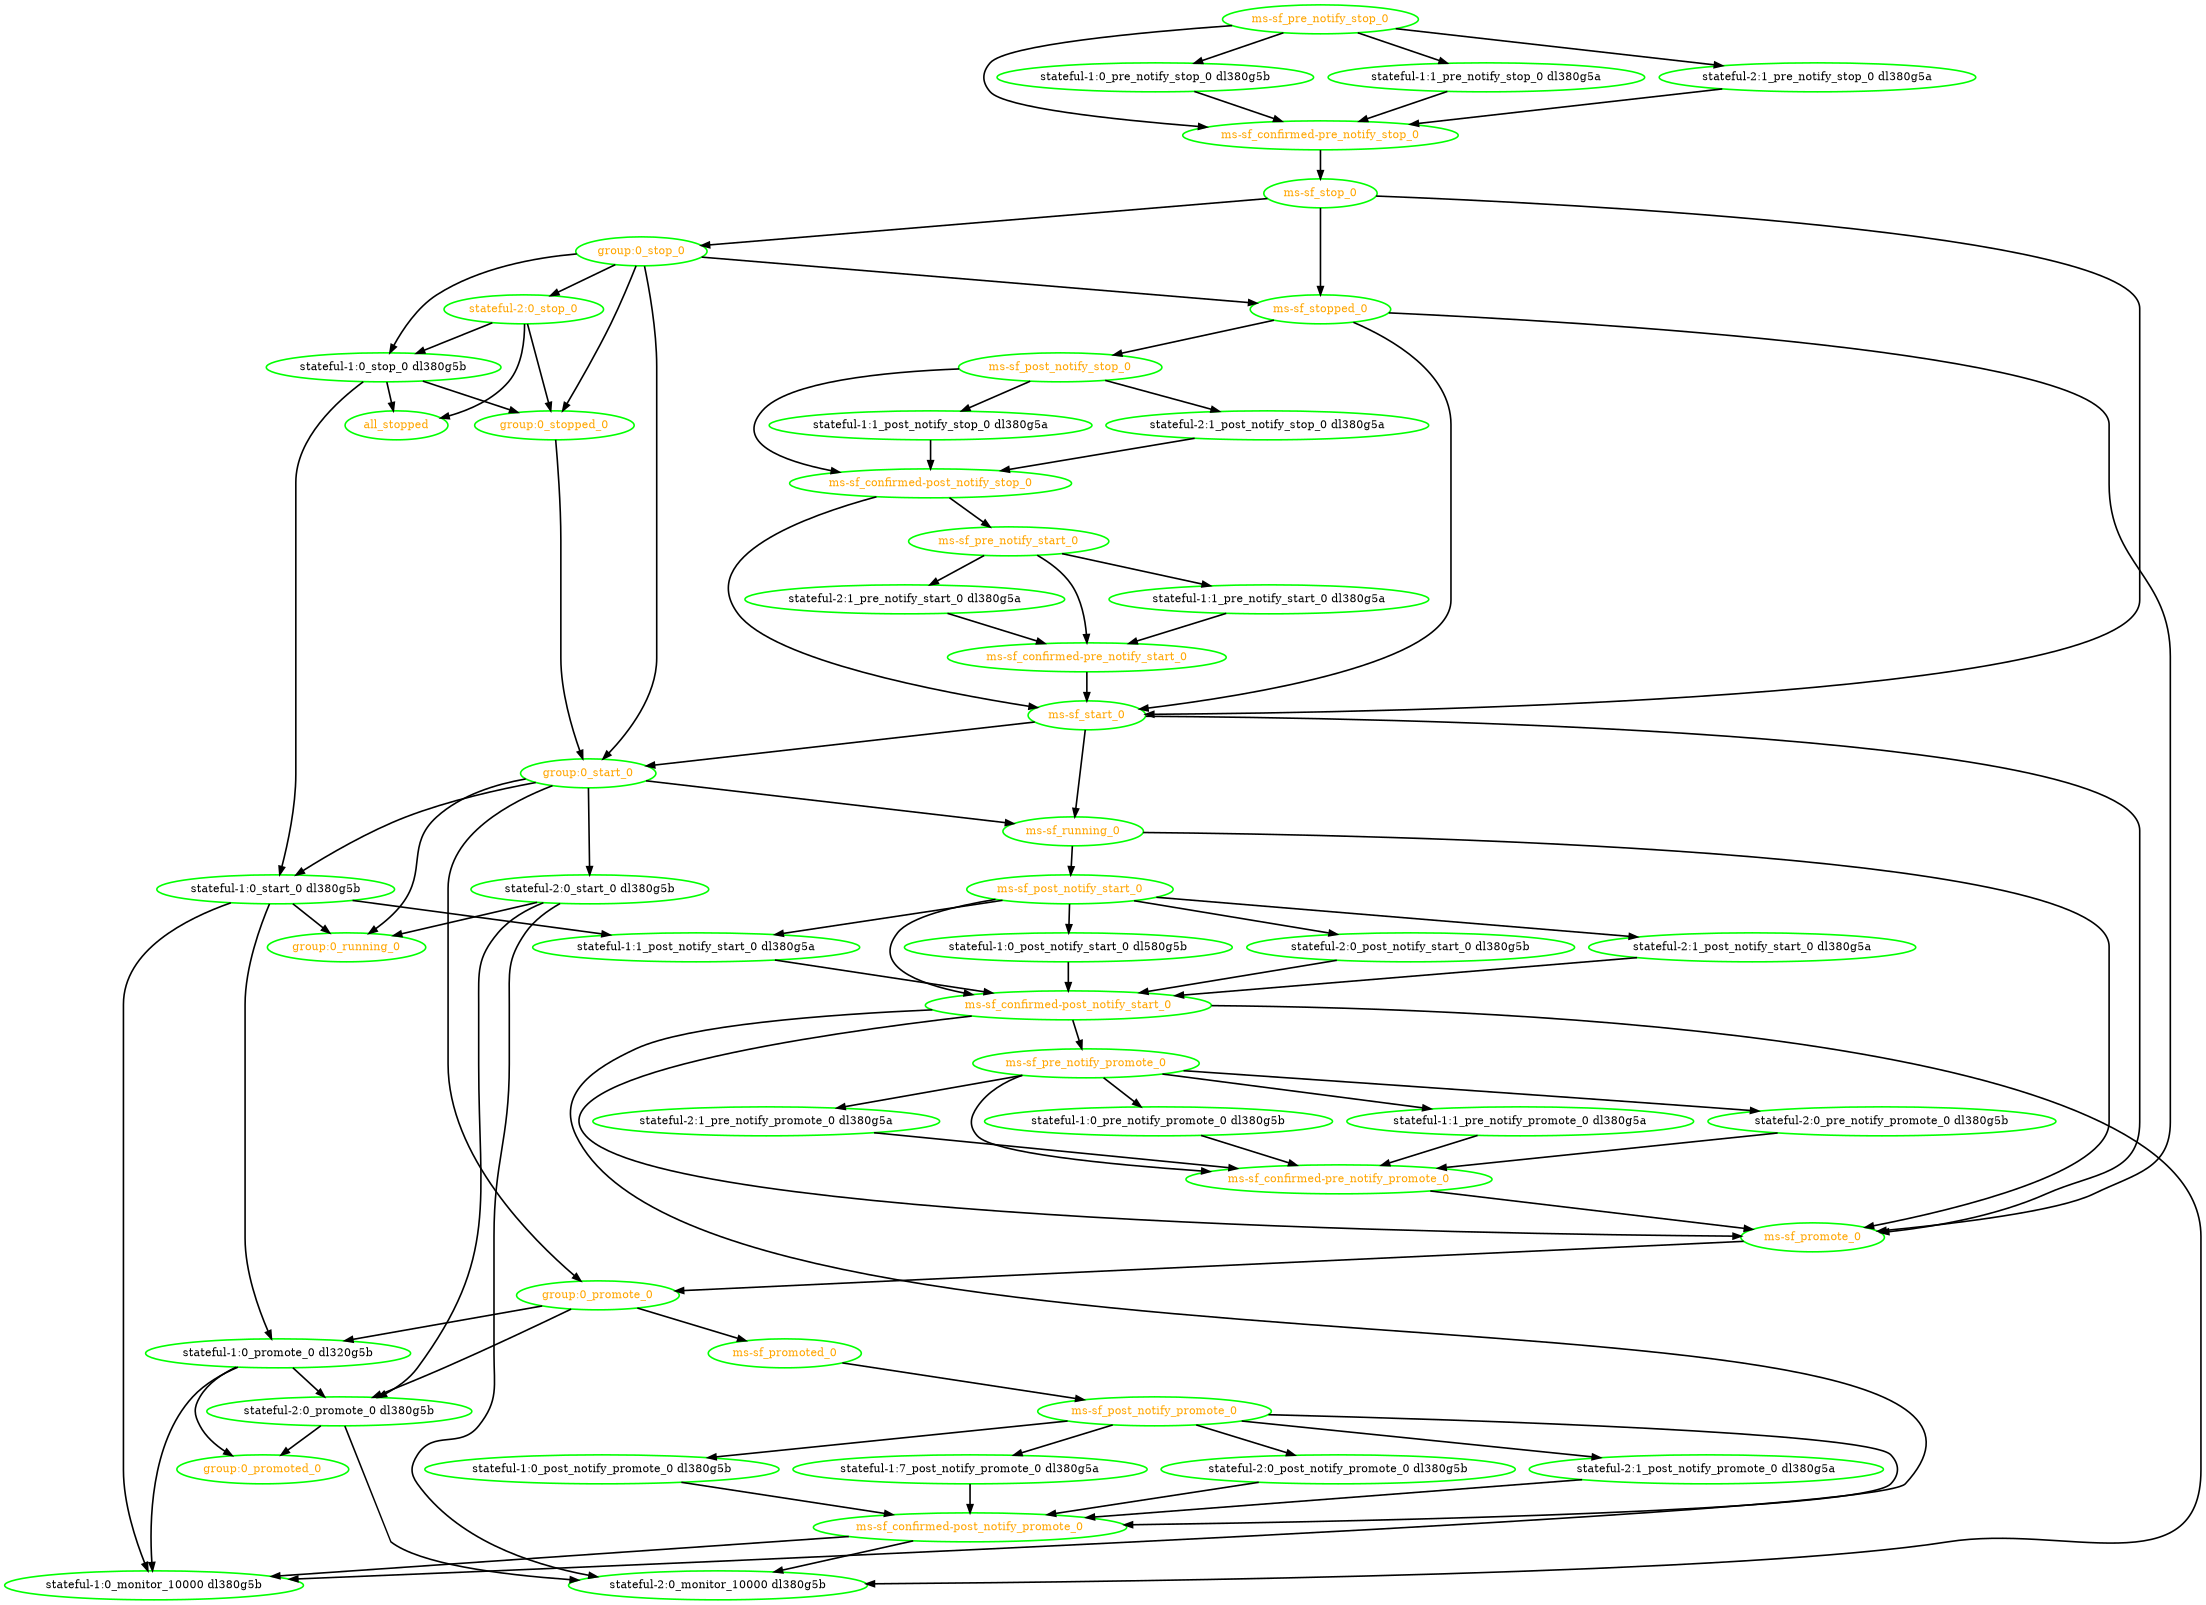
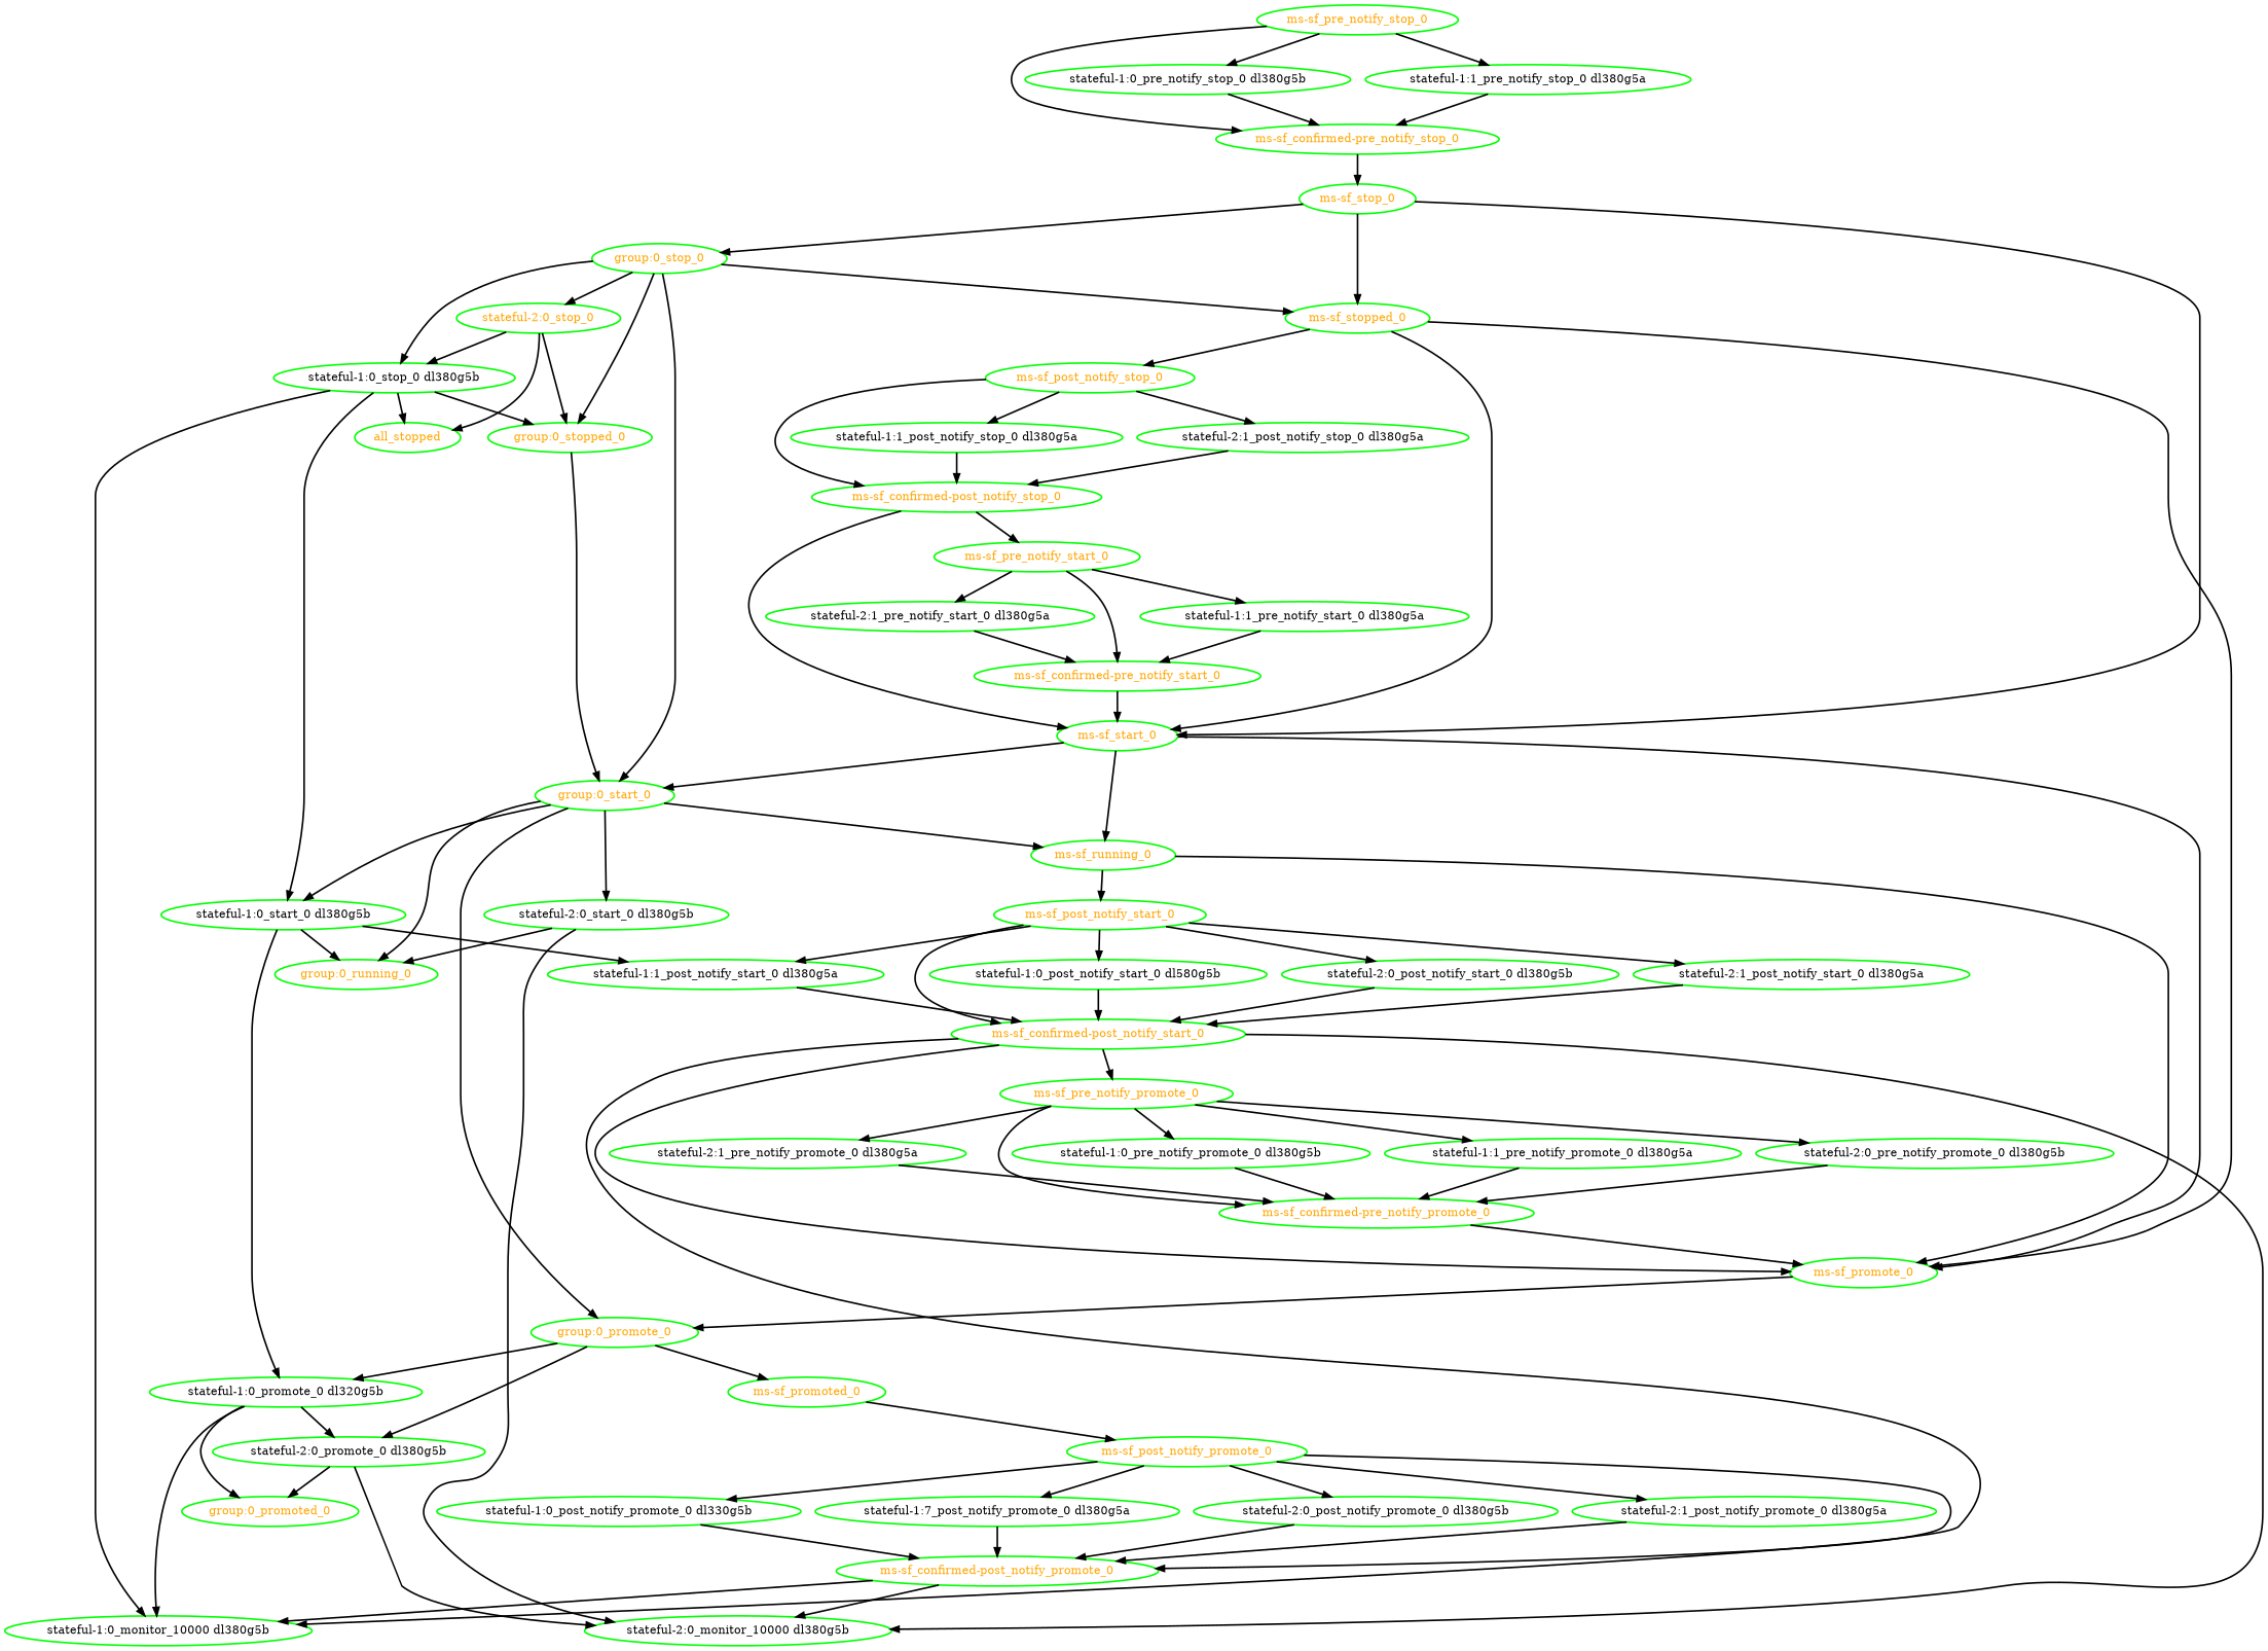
  digraph {
    node [color=green fontcolor=orange style=bold]
    edge [style=bold]
    "group:0_promote_0"
    "ms-sf_promoted_0"
    n3 [fontcolor=black label="stateful-1:0_promote_0 dl320g5b"]
    "stateful-2:0_promote_0 dl380g5b" [fontcolor=black]
    "ms-sf_post_notify_promote_0"
    "group:0_promoted_0"
    "stateful-1:0_monitor_10000 dl380g5b" [fontcolor=black]
    "stateful-2:0_monitor_10000 dl380g5b" [fontcolor=black]
    "ms-sf_confirmed-post_notify_promote_0"
-   "stateful-1:0_post_notify_promote_0 dl380g5b" [fontcolor=black]
+   "stateful-1:0_post_notify_promote_0 dl380g5b" [fontcolor=black label="stateful-1:0_post_notify_promote_0 dl330g5b"]
    n11 [fontcolor=black label="stateful-1:7_post_notify_promote_0 dl380g5a"]
    "stateful-2:0_post_notify_promote_0 dl380g5b" [fontcolor=black]
    "stateful-2:1_post_notify_promote_0 dl380g5a" [fontcolor=black]
    "group:0_start_0"
    "group:0_running_0"
    "ms-sf_running_0"
    "stateful-1:0_start_0 dl380g5b" [fontcolor=black]
    "stateful-2:0_start_0 dl380g5b" [fontcolor=black]
    "ms-sf_promote_0"
    "ms-sf_post_notify_start_0"
    "stateful-1:1_post_notify_start_0 dl380g5a" [fontcolor=black]
    "ms-sf_confirmed-post_notify_start_0"
    n23 [fontcolor=black label="stateful-1:0_post_notify_start_0 dl580g5b"]
    "stateful-2:0_post_notify_start_0 dl380g5b" [fontcolor=black]
    "stateful-2:1_post_notify_start_0 dl380g5a" [fontcolor=black]
    "group:0_stop_0"
    "group:0_stopped_0"
    "ms-sf_stopped_0"
    "stateful-1:0_stop_0 dl380g5b" [fontcolor=black]
    "stateful-2:0_stop_0"
    "ms-sf_start_0"
    "ms-sf_post_notify_stop_0"
    all_stopped
    "ms-sf_confirmed-post_notify_stop_0"
    "stateful-1:1_post_notify_stop_0 dl380g5a" [fontcolor=black]
    "stateful-2:1_post_notify_stop_0 dl380g5a" [fontcolor=black]
    "ms-sf_pre_notify_promote_0"
    "ms-sf_confirmed-pre_notify_promote_0"
    "stateful-1:0_pre_notify_promote_0 dl380g5b" [fontcolor=black]
    "stateful-1:1_pre_notify_promote_0 dl380g5a" [fontcolor=black]
    "stateful-2:0_pre_notify_promote_0 dl380g5b" [fontcolor=black]
    "stateful-2:1_pre_notify_promote_0 dl380g5a" [fontcolor=black]
    "ms-sf_pre_notify_start_0"
    "ms-sf_confirmed-pre_notify_start_0"
    "stateful-1:1_pre_notify_start_0 dl380g5a" [fontcolor=black]
    "stateful-2:1_pre_notify_start_0 dl380g5a" [fontcolor=black]
    "ms-sf_confirmed-pre_notify_stop_0"
    "ms-sf_stop_0"
    "ms-sf_pre_notify_stop_0"
    "stateful-1:0_pre_notify_stop_0 dl380g5b" [fontcolor=black]
    "stateful-1:1_pre_notify_stop_0 dl380g5a" [fontcolor=black]
-   "stateful-2:1_pre_notify_stop_0 dl380g5a" [fontcolor=black]
    "group:0_promote_0" -> "ms-sf_promoted_0"
    "group:0_promote_0" -> n3
    "group:0_promote_0" -> "stateful-2:0_promote_0 dl380g5b"
    "ms-sf_promoted_0" -> "ms-sf_post_notify_promote_0"
    n3 -> "stateful-2:0_promote_0 dl380g5b"
    n3 -> "group:0_promoted_0"
    n3 -> "stateful-1:0_monitor_10000 dl380g5b"
    "stateful-2:0_promote_0 dl380g5b" -> "group:0_promoted_0"
    "stateful-2:0_promote_0 dl380g5b" -> "stateful-2:0_monitor_10000 dl380g5b"
    "ms-sf_post_notify_promote_0" -> "ms-sf_confirmed-post_notify_promote_0"
    "ms-sf_post_notify_promote_0" -> "stateful-1:0_post_notify_promote_0 dl380g5b"
    "ms-sf_post_notify_promote_0" -> n11
    "ms-sf_post_notify_promote_0" -> "stateful-2:0_post_notify_promote_0 dl380g5b"
    "ms-sf_post_notify_promote_0" -> "stateful-2:1_post_notify_promote_0 dl380g5a"
    "ms-sf_confirmed-post_notify_promote_0" -> "stateful-1:0_monitor_10000 dl380g5b"
    "ms-sf_confirmed-post_notify_promote_0" -> "stateful-2:0_monitor_10000 dl380g5b"
    "stateful-1:0_post_notify_promote_0 dl380g5b" -> "ms-sf_confirmed-post_notify_promote_0"
    n11 -> "ms-sf_confirmed-post_notify_promote_0"
    "stateful-2:0_post_notify_promote_0 dl380g5b" -> "ms-sf_confirmed-post_notify_promote_0"
    "stateful-2:1_post_notify_promote_0 dl380g5a" -> "ms-sf_confirmed-post_notify_promote_0"
    "group:0_start_0" -> "group:0_promote_0"
    "group:0_start_0" -> "group:0_running_0"
    "group:0_start_0" -> "ms-sf_running_0"
    "group:0_start_0" -> "stateful-1:0_start_0 dl380g5b"
    "group:0_start_0" -> "stateful-2:0_start_0 dl380g5b"
    "ms-sf_running_0" -> "ms-sf_promote_0"
    "ms-sf_running_0" -> "ms-sf_post_notify_start_0"
    "stateful-1:0_start_0 dl380g5b" -> n3
-   "stateful-1:0_start_0 dl380g5b" -> "stateful-1:0_monitor_10000 dl380g5b"
+   "stateful-1:0_stop_0 dl380g5b" -> "stateful-1:0_monitor_10000 dl380g5b"
    "stateful-1:0_start_0 dl380g5b" -> "group:0_running_0"
    "stateful-1:0_start_0 dl380g5b" -> "stateful-1:1_post_notify_start_0 dl380g5a"
-   "stateful-2:0_start_0 dl380g5b" -> "stateful-2:0_promote_0 dl380g5b"
    "stateful-2:0_start_0 dl380g5b" -> "stateful-2:0_monitor_10000 dl380g5b"
    "stateful-2:0_start_0 dl380g5b" -> "group:0_running_0"
    "ms-sf_promote_0" -> "group:0_promote_0"
    "ms-sf_post_notify_start_0" -> "stateful-1:1_post_notify_start_0 dl380g5a"
    "ms-sf_post_notify_start_0" -> "ms-sf_confirmed-post_notify_start_0"
    "ms-sf_post_notify_start_0" -> n23
    "ms-sf_post_notify_start_0" -> "stateful-2:0_post_notify_start_0 dl380g5b"
    "ms-sf_post_notify_start_0" -> "stateful-2:1_post_notify_start_0 dl380g5a"
    "stateful-1:1_post_notify_start_0 dl380g5a" -> "ms-sf_confirmed-post_notify_start_0"
    "ms-sf_confirmed-post_notify_start_0" -> "stateful-1:0_monitor_10000 dl380g5b"
    "ms-sf_confirmed-post_notify_start_0" -> "stateful-2:0_monitor_10000 dl380g5b"
    "ms-sf_confirmed-post_notify_start_0" -> "ms-sf_promote_0"
    "ms-sf_confirmed-post_notify_start_0" -> "ms-sf_pre_notify_promote_0"
    n23 -> "ms-sf_confirmed-post_notify_start_0"
    "stateful-2:0_post_notify_start_0 dl380g5b" -> "ms-sf_confirmed-post_notify_start_0"
    "stateful-2:1_post_notify_start_0 dl380g5a" -> "ms-sf_confirmed-post_notify_start_0"
    "group:0_stop_0" -> "group:0_start_0"
    "group:0_stop_0" -> "group:0_stopped_0"
    "group:0_stop_0" -> "ms-sf_stopped_0"
    "group:0_stop_0" -> "stateful-1:0_stop_0 dl380g5b"
    "group:0_stop_0" -> "stateful-2:0_stop_0"
    "group:0_stopped_0" -> "group:0_start_0"
    "ms-sf_stopped_0" -> "ms-sf_promote_0"
    "ms-sf_stopped_0" -> "ms-sf_start_0"
    "ms-sf_stopped_0" -> "ms-sf_post_notify_stop_0"
    "stateful-1:0_stop_0 dl380g5b" -> "stateful-1:0_start_0 dl380g5b"
    "stateful-1:0_stop_0 dl380g5b" -> "group:0_stopped_0"
    "stateful-1:0_stop_0 dl380g5b" -> all_stopped
    "stateful-2:0_stop_0" -> "group:0_stopped_0"
    "stateful-2:0_stop_0" -> "stateful-1:0_stop_0 dl380g5b"
    "stateful-2:0_stop_0" -> all_stopped
    "ms-sf_start_0" -> "group:0_start_0"
    "ms-sf_start_0" -> "ms-sf_running_0"
    "ms-sf_start_0" -> "ms-sf_promote_0"
    "ms-sf_post_notify_stop_0" -> "ms-sf_confirmed-post_notify_stop_0"
    "ms-sf_post_notify_stop_0" -> "stateful-1:1_post_notify_stop_0 dl380g5a"
    "ms-sf_post_notify_stop_0" -> "stateful-2:1_post_notify_stop_0 dl380g5a"
    "ms-sf_confirmed-post_notify_stop_0" -> "ms-sf_start_0"
    "ms-sf_confirmed-post_notify_stop_0" -> "ms-sf_pre_notify_start_0"
    "stateful-1:1_post_notify_stop_0 dl380g5a" -> "ms-sf_confirmed-post_notify_stop_0"
    "stateful-2:1_post_notify_stop_0 dl380g5a" -> "ms-sf_confirmed-post_notify_stop_0"
    "ms-sf_pre_notify_promote_0" -> "ms-sf_confirmed-pre_notify_promote_0"
    "ms-sf_pre_notify_promote_0" -> "stateful-1:0_pre_notify_promote_0 dl380g5b"
    "ms-sf_pre_notify_promote_0" -> "stateful-1:1_pre_notify_promote_0 dl380g5a"
    "ms-sf_pre_notify_promote_0" -> "stateful-2:0_pre_notify_promote_0 dl380g5b"
    "ms-sf_pre_notify_promote_0" -> "stateful-2:1_pre_notify_promote_0 dl380g5a"
    "ms-sf_confirmed-pre_notify_promote_0" -> "ms-sf_promote_0"
    "stateful-1:0_pre_notify_promote_0 dl380g5b" -> "ms-sf_confirmed-pre_notify_promote_0"
    "stateful-1:1_pre_notify_promote_0 dl380g5a" -> "ms-sf_confirmed-pre_notify_promote_0"
    "stateful-2:0_pre_notify_promote_0 dl380g5b" -> "ms-sf_confirmed-pre_notify_promote_0"
    "stateful-2:1_pre_notify_promote_0 dl380g5a" -> "ms-sf_confirmed-pre_notify_promote_0"
    "ms-sf_pre_notify_start_0" -> "ms-sf_confirmed-pre_notify_start_0"
    "ms-sf_pre_notify_start_0" -> "stateful-1:1_pre_notify_start_0 dl380g5a"
    "ms-sf_pre_notify_start_0" -> "stateful-2:1_pre_notify_start_0 dl380g5a"
    "ms-sf_confirmed-pre_notify_start_0" -> "ms-sf_start_0"
    "stateful-1:1_pre_notify_start_0 dl380g5a" -> "ms-sf_confirmed-pre_notify_start_0"
    "stateful-2:1_pre_notify_start_0 dl380g5a" -> "ms-sf_confirmed-pre_notify_start_0"
    "ms-sf_confirmed-pre_notify_stop_0" -> "ms-sf_stop_0"
    "ms-sf_stop_0" -> "group:0_stop_0"
    "ms-sf_stop_0" -> "ms-sf_stopped_0"
    "ms-sf_stop_0" -> "ms-sf_start_0"
    "ms-sf_pre_notify_stop_0" -> "ms-sf_confirmed-pre_notify_stop_0"
    "ms-sf_pre_notify_stop_0" -> "stateful-1:0_pre_notify_stop_0 dl380g5b"
    "ms-sf_pre_notify_stop_0" -> "stateful-1:1_pre_notify_stop_0 dl380g5a"
-   "ms-sf_pre_notify_stop_0" -> "stateful-2:1_pre_notify_stop_0 dl380g5a"
    "stateful-1:0_pre_notify_stop_0 dl380g5b" -> "ms-sf_confirmed-pre_notify_stop_0"
    "stateful-1:1_pre_notify_stop_0 dl380g5a" -> "ms-sf_confirmed-pre_notify_stop_0"
-   "stateful-2:1_pre_notify_stop_0 dl380g5a" -> "ms-sf_confirmed-pre_notify_stop_0"
  }
